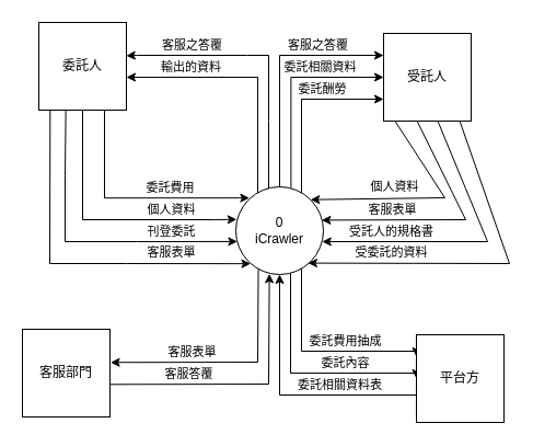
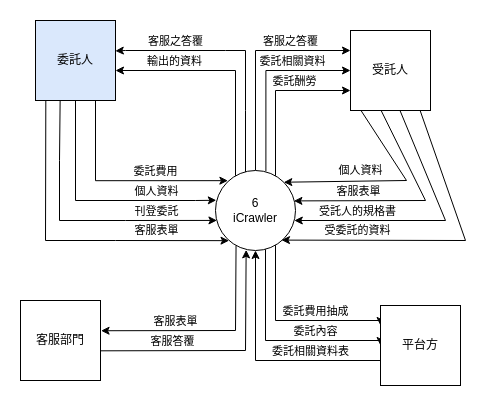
  <mxCell id="0" />
  <mxCell id="1" parent="0" />
  <mxCell id="2" value="" style="endArrow=classic;html=1;rounded=0;entryX=0.383;entryY=0.992;entryDx=0;entryDy=0;exitX=0.998;exitY=0.629;exitDx=0;exitDy=0;exitPerimeter=0;entryPerimeter=0;" parent="1" target="32" edge="1" source="16"><mxGeometry width="50" height="50" relative="1" as="geometry"><mxPoint x="265" y="340" as="sourcePoint" /><mxPoint x="315" y="290" as="targetPoint" /><Array as="points"><mxPoint x="245" y="350" /></Array></mxGeometry></mxCell>
  <mxCell id="3" value="客服答覆" style="edgeLabel;html=1;align=center;verticalAlign=middle;resizable=0;points=[];" parent="2" vertex="1" connectable="0"><mxGeometry x="-0.446" y="-1" relative="1" as="geometry"><mxPoint x="4" y="-11" as="offset" /></mxGeometry></mxCell>
  <mxCell id="4" value="" style="endArrow=classic;html=1;rounded=0;entryX=1.007;entryY=0.378;entryDx=0;entryDy=0;exitX=0.257;exitY=0.937;exitDx=0;exitDy=0;exitPerimeter=0;entryPerimeter=0;" parent="1" target="16" edge="1" source="32"><mxGeometry width="50" height="50" relative="1" as="geometry"><mxPoint x="248" y="250" as="sourcePoint" /><mxPoint x="248" y="300" as="targetPoint" /><Array as="points"><mxPoint x="235" y="330" /></Array></mxGeometry></mxCell>
  <mxCell id="5" value="客服表單" style="edgeLabel;html=1;align=center;verticalAlign=middle;resizable=0;points=[];" parent="4" vertex="1" connectable="0"><mxGeometry x="0.104" y="-2" relative="1" as="geometry"><mxPoint x="-25" y="-8" as="offset" /></mxGeometry></mxCell>
  <mxCell id="6" value="" style="endArrow=classic;html=1;rounded=0;entryX=0.998;entryY=0.38;entryDx=0;entryDy=0;entryPerimeter=0;exitX=0.375;exitY=0.025;exitDx=0;exitDy=0;exitPerimeter=0;" parent="1" source="32" edge="1" target="12"><mxGeometry width="50" height="50" relative="1" as="geometry"><mxPoint x="275" y="180" as="sourcePoint" /><mxPoint x="35" y="50" as="targetPoint" /><Array as="points"><mxPoint x="245" y="110" /><mxPoint x="245" y="50" /><mxPoint x="225" y="50" /><mxPoint x="125" y="50" /></Array></mxGeometry></mxCell>
  <mxCell id="7" value="客服之答覆" style="edgeLabel;html=1;align=center;verticalAlign=middle;resizable=0;points=[];" parent="6" vertex="1" connectable="0"><mxGeometry x="0.754" y="-1" relative="1" as="geometry"><mxPoint x="28" y="-9" as="offset" /></mxGeometry></mxCell>
  <mxCell id="8" value="" style="endArrow=classic;html=1;rounded=0;entryX=0.018;entryY=0.624;entryDx=0;entryDy=0;entryPerimeter=0;exitX=0.308;exitY=1.004;exitDx=0;exitDy=0;exitPerimeter=0;" parent="1" source="12" target="32" edge="1"><mxGeometry width="50" height="50" relative="1" as="geometry"><mxPoint x="9" y="120" as="sourcePoint" /><mxPoint x="219.32" y="200.16" as="targetPoint" /><Array as="points"><mxPoint x="59" y="160" /><mxPoint x="59" y="220" /><mxPoint x="125" y="220" /></Array></mxGeometry></mxCell>
  <mxCell id="9" value="刊登委託" style="edgeLabel;html=1;align=center;verticalAlign=middle;resizable=0;points=[];" parent="8" vertex="1" connectable="0"><mxGeometry x="0.278" y="2" relative="1" as="geometry"><mxPoint x="39" y="-8" as="offset" /></mxGeometry></mxCell>
  <mxCell id="10" style="edgeStyle=orthogonalEdgeStyle;rounded=0;orthogonalLoop=1;jettySize=auto;html=1;entryX=0.155;entryY=0.127;entryDx=0;entryDy=0;entryPerimeter=0;" parent="1" source="12" target="32" edge="1"><mxGeometry relative="1" as="geometry"><mxPoint x="215" y="180" as="targetPoint" /><Array as="points"><mxPoint x="95" y="180" /></Array></mxGeometry></mxCell>
  <mxCell id="11" value="委託費用" style="edgeLabel;html=1;align=center;verticalAlign=middle;resizable=0;points=[];" parent="10" vertex="1" connectable="0"><mxGeometry x="0.205" y="3" relative="1" as="geometry"><mxPoint x="12" y="-7" as="offset" /></mxGeometry></mxCell>
- <mxCell id="12" value="委託人" style="whiteSpace=wrap;html=1;aspect=fixed;" parent="1" vertex="1"><mxGeometry x="35" y="20" width="80" height="80" as="geometry" /></mxCell>
+ <mxCell id="12" value="委託人" style="whiteSpace=wrap;html=1;aspect=fixed;fillColor=#dae8fc;" parent="1" vertex="1"><mxGeometry x="35" y="20" width="80" height="80" as="geometry" /></mxCell>
  <mxCell id="13" style="edgeStyle=orthogonalEdgeStyle;rounded=0;orthogonalLoop=1;jettySize=auto;html=1;" parent="1" source="32" edge="1"><mxGeometry relative="1" as="geometry"><mxPoint x="115" y="70" as="targetPoint" /><Array as="points"><mxPoint x="235" y="70" /></Array><mxPoint x="243" y="171.27" as="sourcePoint" /></mxGeometry></mxCell>
  <mxCell id="14" value="輸出的資料" style="edgeLabel;html=1;align=center;verticalAlign=middle;resizable=0;points=[];" parent="13" vertex="1" connectable="0"><mxGeometry x="0.068" y="2" relative="1" as="geometry"><mxPoint x="-47" y="-12" as="offset" /></mxGeometry></mxCell>
  <mxCell id="15" value="受託人" style="whiteSpace=wrap;html=1;aspect=fixed;" parent="1" vertex="1"><mxGeometry x="350" y="30" width="80" height="80" as="geometry" /></mxCell>
  <mxCell id="16" value="客服部門" style="whiteSpace=wrap;html=1;aspect=fixed;" parent="1" vertex="1"><mxGeometry x="20" y="300" width="80" height="80" as="geometry" /></mxCell>
  <mxCell id="17" style="edgeStyle=orthogonalEdgeStyle;rounded=0;orthogonalLoop=1;jettySize=auto;html=1;entryX=0.01;entryY=0.372;entryDx=0;entryDy=0;entryPerimeter=0;" parent="1" source="12" target="32" edge="1"><mxGeometry relative="1" as="geometry"><mxPoint x="195" y="220" as="targetPoint" /><Array as="points"><mxPoint x="75" y="200" /><mxPoint x="195" y="200" /></Array></mxGeometry></mxCell>
  <mxCell id="18" value="個人資料" style="edgeLabel;html=1;align=center;verticalAlign=middle;resizable=0;points=[];" parent="17" vertex="1" connectable="0"><mxGeometry x="0.495" relative="1" as="geometry"><mxPoint y="-10" as="offset" /></mxGeometry></mxCell>
  <mxCell id="19" value="" style="endArrow=classic;html=1;rounded=0;entryX=0.169;entryY=0.877;entryDx=0;entryDy=0;entryPerimeter=0;exitX=0.129;exitY=1.002;exitDx=0;exitDy=0;exitPerimeter=0;" parent="1" target="32" edge="1" source="12"><mxGeometry width="50" height="50" relative="1" as="geometry"><mxPoint x="-15" y="110" as="sourcePoint" /><mxPoint x="-15" y="220" as="targetPoint" /><Array as="points"><mxPoint x="45" y="240" /><mxPoint x="115" y="240" /></Array></mxGeometry></mxCell>
  <mxCell id="20" value="客服表單" style="edgeLabel;html=1;align=center;verticalAlign=middle;resizable=0;points=[];" parent="19" vertex="1" connectable="0"><mxGeometry x="-0.166" relative="1" as="geometry"><mxPoint x="110" y="-6" as="offset" /></mxGeometry></mxCell>
  <mxCell id="21" style="edgeStyle=orthogonalEdgeStyle;rounded=0;orthogonalLoop=1;jettySize=auto;html=1;exitX=1;exitY=1;exitDx=0;exitDy=0;" parent="1" source="32" edge="1"><mxGeometry relative="1" as="geometry"><mxPoint x="283.143" y="238.143" as="targetPoint" /></mxGeometry></mxCell>
  <mxCell id="22" style="edgeStyle=orthogonalEdgeStyle;rounded=0;orthogonalLoop=1;jettySize=auto;html=1;entryX=0;entryY=0.25;entryDx=0;entryDy=0;" edge="1" parent="1" source="32" target="15"><mxGeometry relative="1" as="geometry"><mxPoint x="255" y="50" as="targetPoint" /><Array as="points"><mxPoint x="255" y="50" /></Array></mxGeometry></mxCell>
  <mxCell id="23" value="客服之答覆" style="edgeLabel;html=1;align=center;verticalAlign=middle;resizable=0;points=[];" vertex="1" connectable="0" parent="22"><mxGeometry x="0.323" relative="1" as="geometry"><mxPoint x="12" y="-10" as="offset" /></mxGeometry></mxCell>
  <mxCell id="24" style="edgeStyle=orthogonalEdgeStyle;rounded=0;orthogonalLoop=1;jettySize=auto;html=1;entryX=0;entryY=0.5;entryDx=0;entryDy=0;exitX=0.63;exitY=0.01;exitDx=0;exitDy=0;exitPerimeter=0;" edge="1" parent="1" source="32" target="15"><mxGeometry relative="1" as="geometry"><Array as="points"><mxPoint x="265" y="70" /></Array></mxGeometry></mxCell>
  <mxCell id="25" value="委託相關資料" style="edgeLabel;html=1;align=center;verticalAlign=middle;resizable=0;points=[];" vertex="1" connectable="0" parent="24"><mxGeometry x="0.257" relative="1" as="geometry"><mxPoint x="10" y="-10" as="offset" /></mxGeometry></mxCell>
  <mxCell id="26" style="edgeStyle=orthogonalEdgeStyle;rounded=0;orthogonalLoop=1;jettySize=auto;html=1;entryX=0;entryY=0.75;entryDx=0;entryDy=0;" edge="1" parent="1" source="32" target="15"><mxGeometry relative="1" as="geometry"><Array as="points"><mxPoint x="275" y="90" /></Array></mxGeometry></mxCell>
  <mxCell id="27" value="委託酬勞" style="edgeLabel;html=1;align=center;verticalAlign=middle;resizable=0;points=[];" vertex="1" connectable="0" parent="26"><mxGeometry x="0.221" relative="1" as="geometry"><mxPoint x="6" y="-10" as="offset" /></mxGeometry></mxCell>
  <mxCell id="28" style="edgeStyle=orthogonalEdgeStyle;rounded=0;orthogonalLoop=1;jettySize=auto;html=1;entryX=0;entryY=0.5;entryDx=0;entryDy=0;" edge="1" parent="1" source="32" target="35"><mxGeometry relative="1" as="geometry"><Array as="points"><mxPoint x="265" y="340" /></Array></mxGeometry></mxCell>
  <mxCell id="29" value="委託內容" style="edgeLabel;html=1;align=center;verticalAlign=middle;resizable=0;points=[];" vertex="1" connectable="0" parent="28"><mxGeometry x="0.237" y="1" relative="1" as="geometry"><mxPoint x="10" y="-9" as="offset" /></mxGeometry></mxCell>
  <mxCell id="30" style="edgeStyle=orthogonalEdgeStyle;rounded=0;orthogonalLoop=1;jettySize=auto;html=1;entryX=0;entryY=0.25;entryDx=0;entryDy=0;" edge="1" parent="1" source="32" target="35"><mxGeometry relative="1" as="geometry"><Array as="points"><mxPoint x="275" y="320" /></Array></mxGeometry></mxCell>
  <mxCell id="31" value="委託費用抽成" style="edgeLabel;html=1;align=center;verticalAlign=middle;resizable=0;points=[];" vertex="1" connectable="0" parent="30"><mxGeometry x="0.221" relative="1" as="geometry"><mxPoint x="2" y="-10" as="offset" /></mxGeometry></mxCell>
- <mxCell id="32" value="0&lt;br&gt;iCrawler" style="ellipse;whiteSpace=wrap;html=1;aspect=fixed;" parent="1" vertex="1"><mxGeometry x="215" y="170" width="80" height="80" as="geometry" /></mxCell>
+ <mxCell id="32" value="6&lt;br&gt;iCrawler" style="ellipse;whiteSpace=wrap;html=1;aspect=fixed;" parent="1" vertex="1"><mxGeometry x="215" y="170" width="80" height="80" as="geometry" /></mxCell>
  <mxCell id="33" style="edgeStyle=orthogonalEdgeStyle;rounded=0;orthogonalLoop=1;jettySize=auto;html=1;" edge="1" parent="1" source="35" target="32"><mxGeometry relative="1" as="geometry"><mxPoint x="266" y="250" as="targetPoint" /><Array as="points"><mxPoint x="255" y="360" /></Array></mxGeometry></mxCell>
  <mxCell id="34" value="委託相關資料表" style="edgeLabel;html=1;align=center;verticalAlign=middle;resizable=0;points=[];" vertex="1" connectable="0" parent="33"><mxGeometry x="-0.287" y="2" relative="1" as="geometry"><mxPoint x="13" y="-12" as="offset" /></mxGeometry></mxCell>
  <mxCell id="35" value="平台方" style="whiteSpace=wrap;html=1;aspect=fixed;" vertex="1" parent="1"><mxGeometry x="380" y="305" width="80" height="80" as="geometry" /></mxCell>
  <mxCell id="36" value="" style="endArrow=classic;html=1;rounded=0;entryX=1;entryY=0;entryDx=0;entryDy=0;exitX=0.135;exitY=1.006;exitDx=0;exitDy=0;exitPerimeter=0;" edge="1" parent="1" source="15" target="32"><mxGeometry width="50" height="50" relative="1" as="geometry"><mxPoint x="445" y="110" as="sourcePoint" /><mxPoint x="445" y="180" as="targetPoint" /><Array as="points"><mxPoint x="406" y="180" /></Array></mxGeometry></mxCell>
  <mxCell id="37" value="個人資料" style="edgeLabel;html=1;align=center;verticalAlign=middle;resizable=0;points=[];" vertex="1" connectable="0" parent="36"><mxGeometry x="0.257" relative="1" as="geometry"><mxPoint y="-11" as="offset" /></mxGeometry></mxCell>
  <mxCell id="38" value="" style="endArrow=classic;html=1;rounded=0;entryX=0.98;entryY=0.38;entryDx=0;entryDy=0;entryPerimeter=0;exitX=0.383;exitY=1;exitDx=0;exitDy=0;exitPerimeter=0;" edge="1" parent="1" source="15" target="32"><mxGeometry width="50" height="50" relative="1" as="geometry"><mxPoint x="465" y="110" as="sourcePoint" /><mxPoint x="295" y="200" as="targetPoint" /><Array as="points"><mxPoint x="425" y="200" /></Array></mxGeometry></mxCell>
  <mxCell id="39" value="客服表單" style="edgeLabel;html=1;align=center;verticalAlign=middle;resizable=0;points=[];" vertex="1" connectable="0" parent="38"><mxGeometry x="0.505" relative="1" as="geometry"><mxPoint x="7" y="-10" as="offset" /></mxGeometry></mxCell>
  <mxCell id="40" value="" style="endArrow=classic;html=1;rounded=0;entryX=0.985;entryY=0.625;entryDx=0;entryDy=0;entryPerimeter=0;exitX=0.617;exitY=0.996;exitDx=0;exitDy=0;exitPerimeter=0;" edge="1" parent="1" source="15" target="32"><mxGeometry width="50" height="50" relative="1" as="geometry"><mxPoint x="485" y="110" as="sourcePoint" /><mxPoint x="295" y="220" as="targetPoint" /><Array as="points"><mxPoint x="445" y="220" /></Array></mxGeometry></mxCell>
  <mxCell id="41" value="受託人的規格書" style="edgeLabel;html=1;align=center;verticalAlign=middle;resizable=0;points=[];" vertex="1" connectable="0" parent="40"><mxGeometry x="0.564" relative="1" as="geometry"><mxPoint x="4" y="-10" as="offset" /></mxGeometry></mxCell>
  <mxCell id="42" value="" style="endArrow=classic;html=1;rounded=0;entryX=0.825;entryY=0.87;entryDx=0;entryDy=0;entryPerimeter=0;exitX=0.871;exitY=1.002;exitDx=0;exitDy=0;exitPerimeter=0;" edge="1" parent="1" source="15" target="32"><mxGeometry width="50" height="50" relative="1" as="geometry"><mxPoint x="505" y="110" as="sourcePoint" /><mxPoint x="555" y="60" as="targetPoint" /><Array as="points"><mxPoint x="465" y="240" /></Array></mxGeometry></mxCell>
  <mxCell id="43" value="受委託的資料" style="edgeLabel;html=1;align=center;verticalAlign=middle;resizable=0;points=[];" vertex="1" connectable="0" parent="42"><mxGeometry x="0.537" y="-1" relative="1" as="geometry"><mxPoint x="1" y="-9" as="offset" /></mxGeometry></mxCell>
